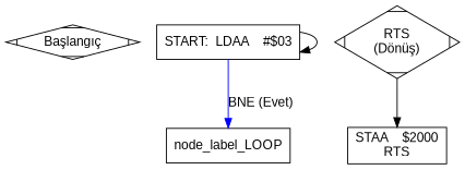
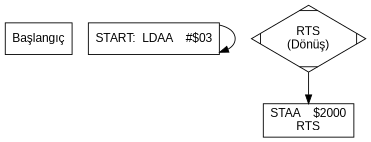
  digraph {
    rankdir=TB
    node [fontname=Arial shape=box]
    edge [fontname=Arial]
-   n1 [label="Başlangıç" shape=Mdiamond]
+   n1 [label="Başlangıç"]
    n2 [label="START:  LDAA    #$03"]
-   node_label_LOOP
    n4 [label="STAA    $2000\nRTS"]
    n5 [label="RTS\n(Dönüş)" shape=Mdiamond]
    n2 -> n2
-   n2 -> node_label_LOOP [color=blue label="BNE (Evet)"]
    n5 -> n4
  }
